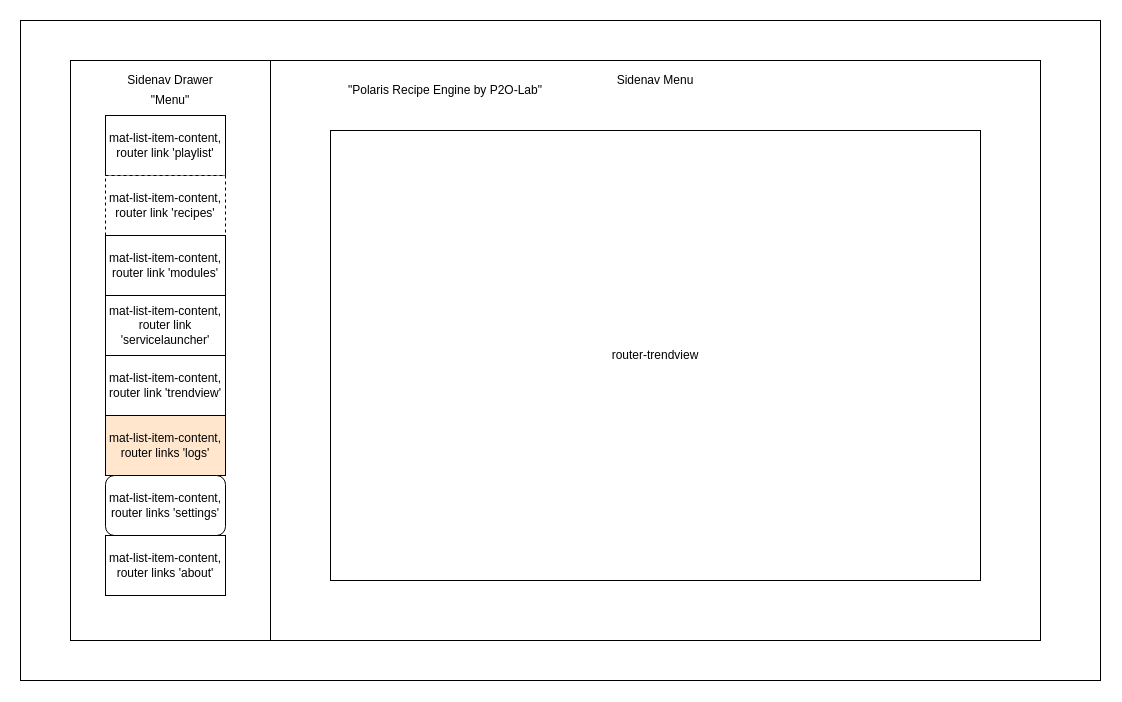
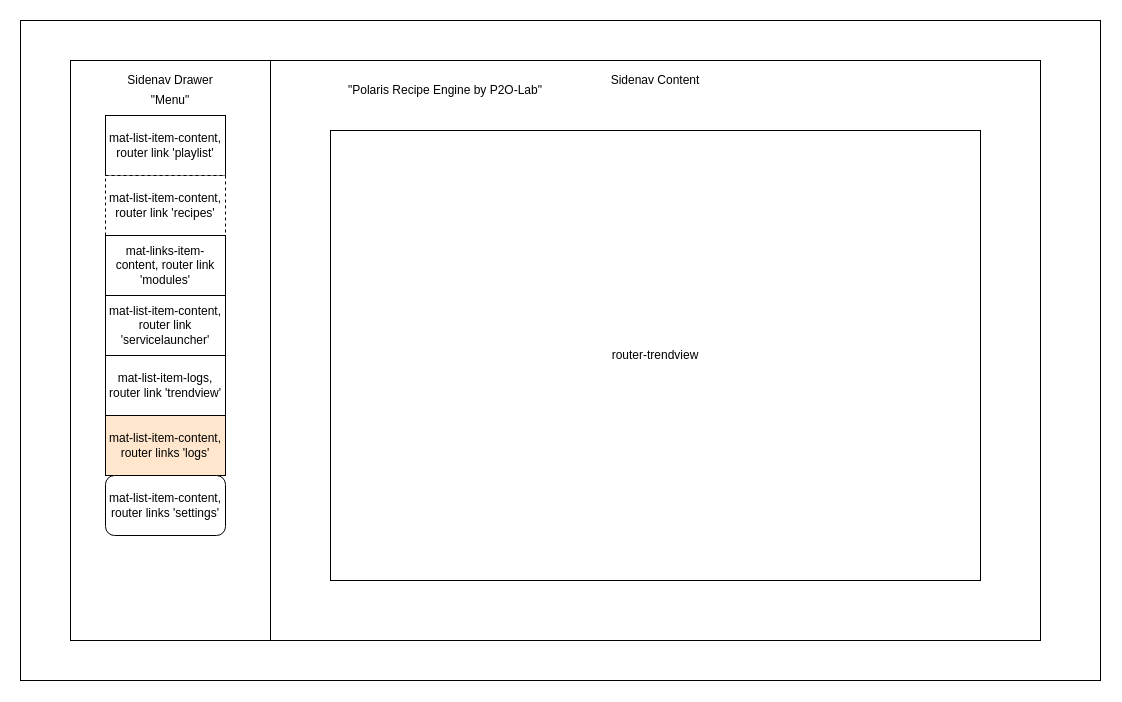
  <mxCell id="0" />
  <mxCell id="1" parent="0" />
  <mxCell id="2" value="" style="rounded=0;whiteSpace=wrap;html=1;" vertex="1" parent="1"><mxGeometry x="20" y="20" width="1080" height="660" as="geometry" /></mxCell>
  <mxCell id="3" value="" style="rounded=0;whiteSpace=wrap;html=1;" vertex="1" parent="1"><mxGeometry x="70" y="60" width="200" height="580" as="geometry" /></mxCell>
  <mxCell id="4" value="Sidenav Drawer" style="text;html=1;strokeColor=none;fillColor=none;align=center;verticalAlign=middle;whiteSpace=wrap;rounded=0;" vertex="1" parent="1"><mxGeometry x="105" y="70" width="130" height="20" as="geometry" /></mxCell>
  <mxCell id="5" value="" style="rounded=0;whiteSpace=wrap;html=1;" vertex="1" parent="1"><mxGeometry x="270" y="60" width="770" height="580" as="geometry" /></mxCell>
- <mxCell id="6" value="Sidenav Menu" style="text;html=1;strokeColor=none;fillColor=none;align=center;verticalAlign=middle;whiteSpace=wrap;rounded=0;" vertex="1" parent="1"><mxGeometry x="590" y="70" width="130" height="20" as="geometry" /></mxCell>
+ <mxCell id="6" value="Sidenav Content" style="text;html=1;strokeColor=none;fillColor=none;align=center;verticalAlign=middle;whiteSpace=wrap;rounded=0;" vertex="1" parent="1"><mxGeometry x="590" y="70" width="130" height="20" as="geometry" /></mxCell>
  <mxCell id="7" value="mat-list-item-content, router link 'playlist'" style="rounded=0;whiteSpace=wrap;html=1;" vertex="1" parent="1"><mxGeometry x="105" y="115" width="120" height="60" as="geometry" /></mxCell>
  <mxCell id="8" value="mat-list-item-content, router link 'recipes'" style="rounded=0;whiteSpace=wrap;html=1;dashed=1;" vertex="1" parent="1"><mxGeometry x="105" y="175" width="120" height="60" as="geometry" /></mxCell>
- <mxCell id="9" value="mat-list-item-content, router link 'modules'" style="rounded=0;whiteSpace=wrap;html=1;" vertex="1" parent="1"><mxGeometry x="105" y="235" width="120" height="60" as="geometry" /></mxCell>
+ <mxCell id="9" value="mat-links-item-content, router link 'modules'" style="rounded=0;whiteSpace=wrap;html=1;" vertex="1" parent="1"><mxGeometry x="105" y="235" width="120" height="60" as="geometry" /></mxCell>
  <mxCell id="10" value="mat-list-item-content, router link 'servicelauncher'" style="rounded=0;whiteSpace=wrap;html=1;" vertex="1" parent="1"><mxGeometry x="105" y="295" width="120" height="60" as="geometry" /></mxCell>
- <mxCell id="11" value="mat-list-item-content, router link 'trendview'" style="rounded=0;whiteSpace=wrap;html=1;" vertex="1" parent="1"><mxGeometry x="105" y="355" width="120" height="60" as="geometry" /></mxCell>
+ <mxCell id="11" value="mat-list-item-logs, router link 'trendview'" style="rounded=0;whiteSpace=wrap;html=1;" vertex="1" parent="1"><mxGeometry x="105" y="355" width="120" height="60" as="geometry" /></mxCell>
  <mxCell id="12" value="mat-list-item-content, router links 'logs'" style="rounded=0;whiteSpace=wrap;html=1;fillColor=#ffe6cc;" vertex="1" parent="1"><mxGeometry x="105" y="415" width="120" height="60" as="geometry" /></mxCell>
  <mxCell id="13" value="mat-list-item-content, router links 'settings'" style="whiteSpace=wrap;html=1;rounded=1;" vertex="1" parent="1"><mxGeometry x="105" y="475" width="120" height="60" as="geometry" /></mxCell>
- <mxCell id="14" value="mat-list-item-content, router links 'about'" style="rounded=0;whiteSpace=wrap;html=1;" vertex="1" parent="1"><mxGeometry x="105" y="535" width="120" height="60" as="geometry" /></mxCell>
  <mxCell id="15" value="router-trendview" style="rounded=0;whiteSpace=wrap;html=1;" vertex="1" parent="1"><mxGeometry x="330" y="130" width="650" height="450" as="geometry" /></mxCell>
  <mxCell id="16" value="&quot;Menu&quot;" style="text;html=1;strokeColor=none;fillColor=none;align=center;verticalAlign=middle;whiteSpace=wrap;rounded=0;" vertex="1" parent="1"><mxGeometry x="150" y="90" width="40" height="20" as="geometry" /></mxCell>
  <mxCell id="17" value="&quot;Polaris Recipe Engine by P2O-Lab&quot;" style="text;html=1;strokeColor=none;fillColor=none;align=center;verticalAlign=middle;whiteSpace=wrap;rounded=0;" vertex="1" parent="1"><mxGeometry x="330" y="80" width="230" height="20" as="geometry" /></mxCell>
